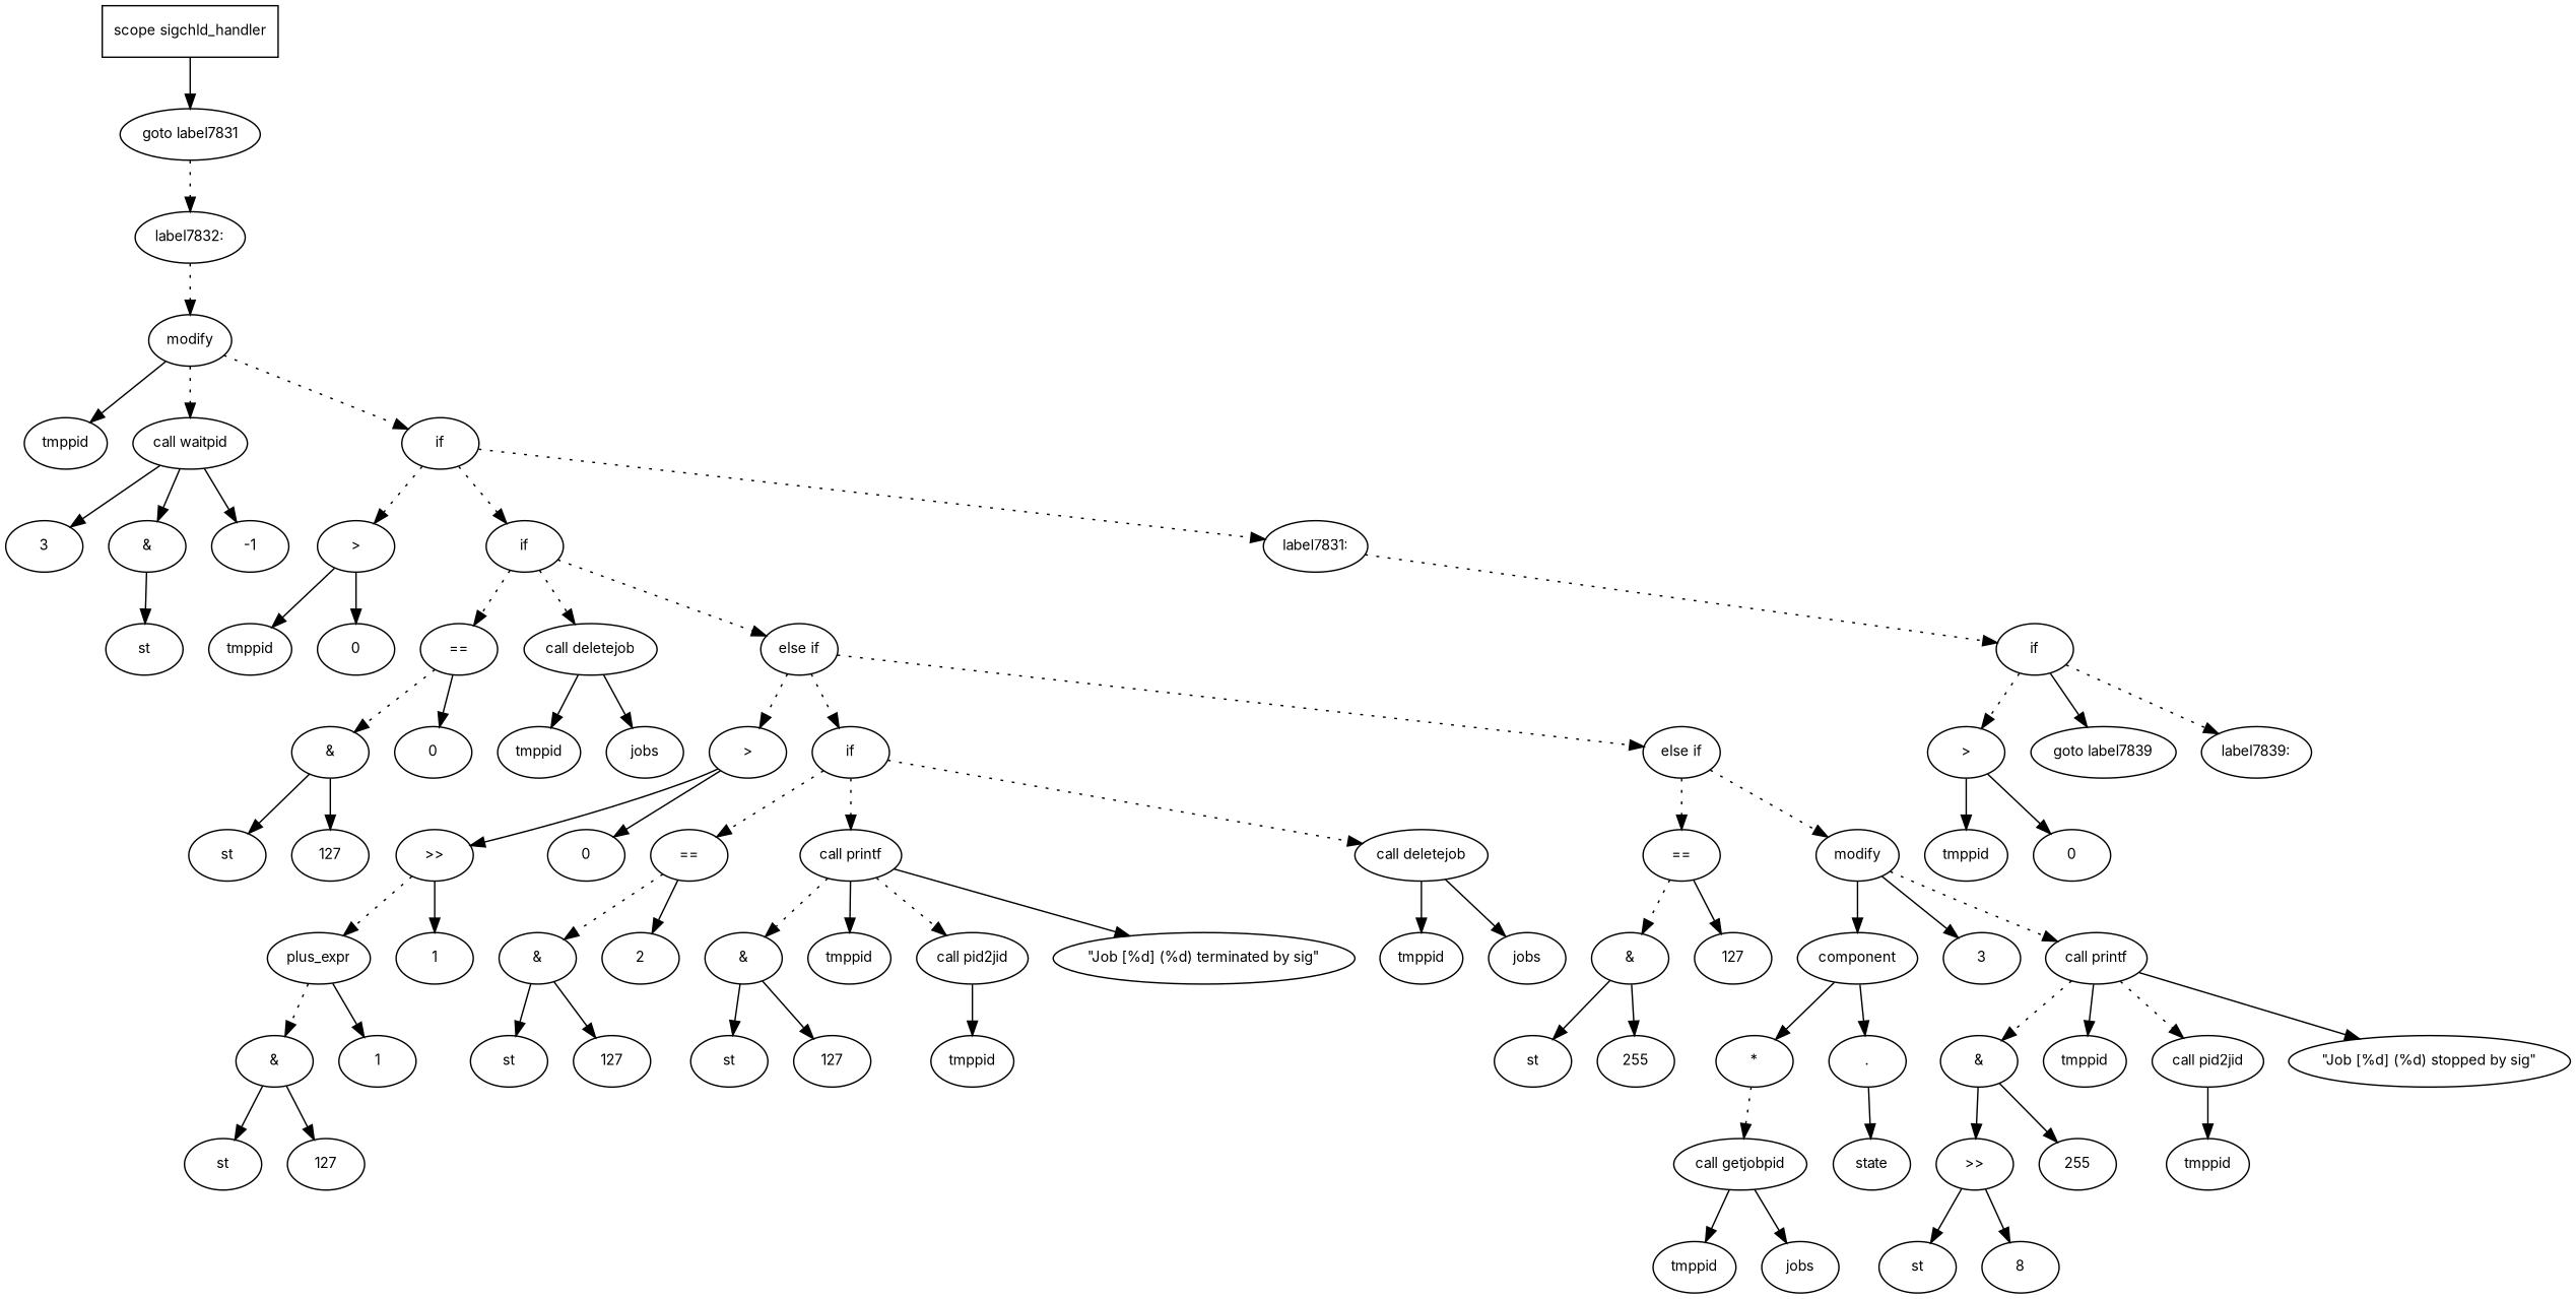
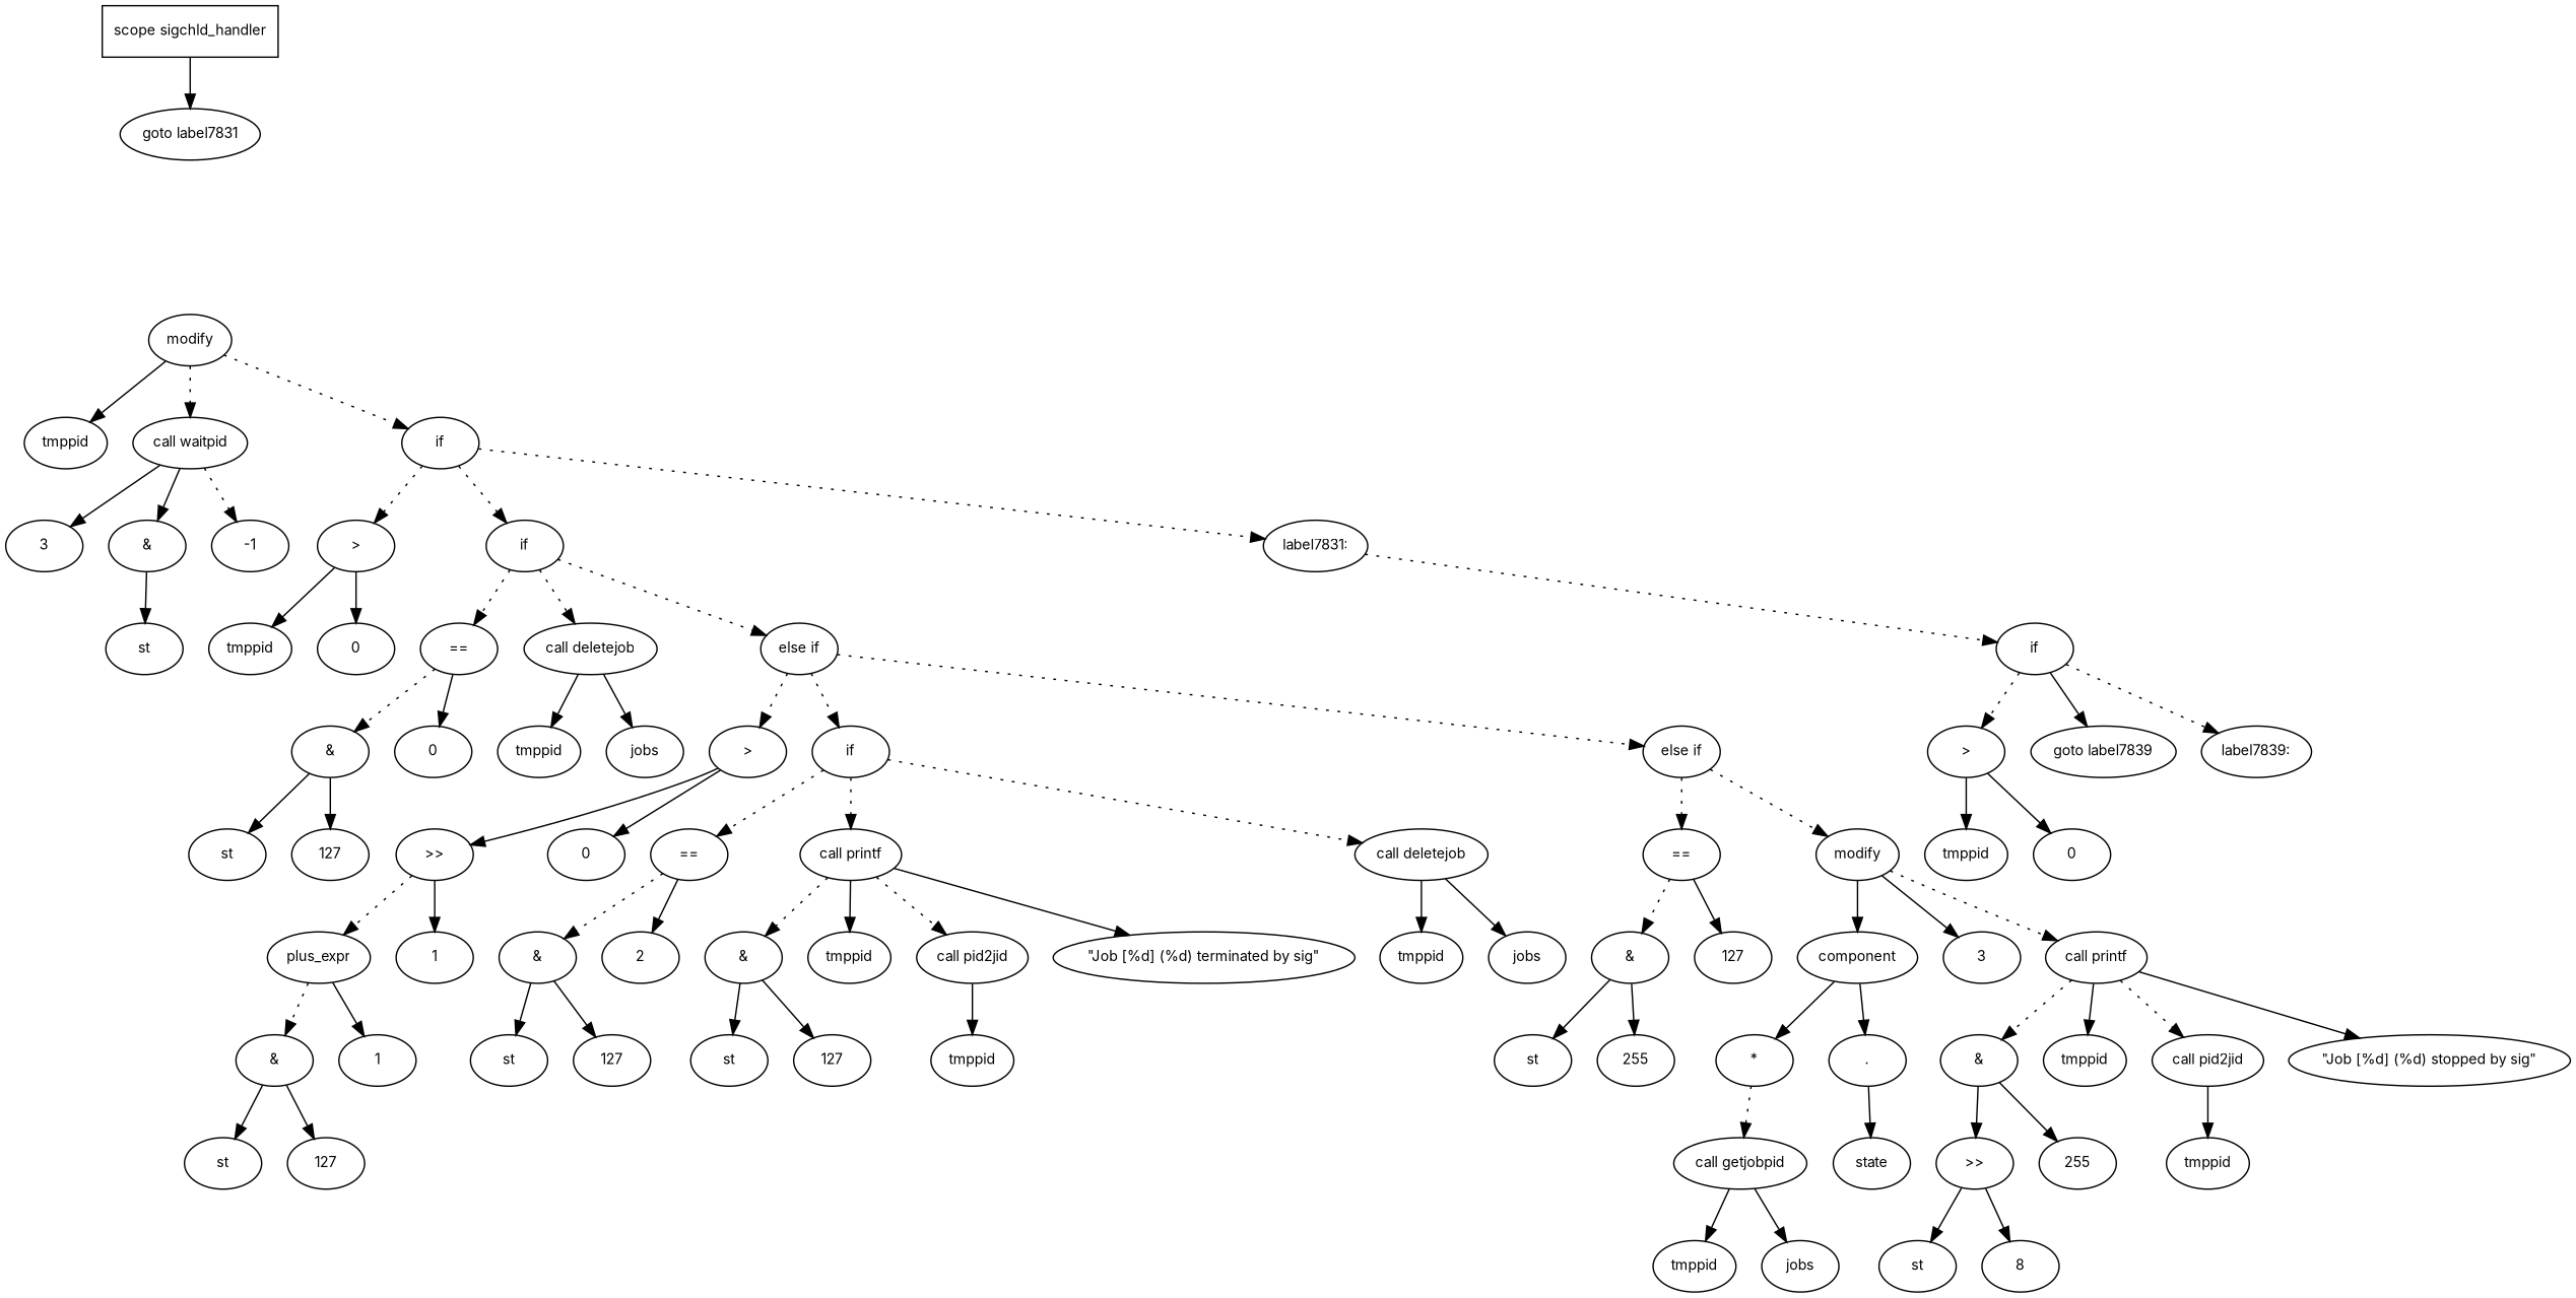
  digraph {
    fontname=Inter
    fontsize=10
    node [fontname=Inter fontsize=10 shape=ellipse]
    edge [fontname=Inter fontsize=10]
    n1 [label="scope sigchld_handler" shape=box]
    n2 [label="goto label7831"]
-   n3 [label="label7832:"]
    n4 [label=modify]
    n5 [label=tmppid]
    n6 [label="call waitpid"]
    n7 [label=if]
    n8 [label=3]
    n9 [label="&"]
    n10 [label=-1]
    n11 [label=">"]
    n12 [label=if]
    n13 [label="label7831:"]
    n14 [label=st]
    n15 [label=tmppid]
    n16 [label=0]
    n17 [label="=="]
    n18 [label="call deletejob"]
    n19 [label="else if"]
    n20 [label=if]
    n21 [label="&"]
    n22 [label=0]
    n23 [label=tmppid]
    n24 [label=jobs]
    n25 [label=">"]
    n26 [label=if]
    n27 [label="else if"]
    n28 [label=st]
    n29 [label=127]
    n30 [label=">>"]
    n31 [label=0]
    n32 [label="=="]
    n33 [label="call printf"]
    n34 [label="call deletejob"]
    n35 [label="=="]
    n36 [label=modify]
    n37 [label=plus_expr]
    n38 [label=1]
    n39 [label="&"]
    n40 [label=1]
    n41 [label=st]
    n42 [label=127]
    n43 [label="&"]
    n44 [label=2]
    n45 [label="&"]
    n46 [label=tmppid]
    n47 [label="call pid2jid"]
    n48 [label="\"Job [%d] (%d) terminated by sig\""]
    n49 [label=tmppid]
    n50 [label=jobs]
    n51 [label=st]
    n52 [label=127]
    n53 [label=st]
    n54 [label=127]
    n55 [label=tmppid]
    n56 [label="&"]
    n57 [label=127]
    n58 [label=component]
    n59 [label=3]
    n60 [label="call printf"]
    n61 [label=st]
    n62 [label=255]
    n63 [label="*"]
    n64 [label="."]
    n65 [label="&"]
    n66 [label=tmppid]
    n67 [label="call pid2jid"]
    n68 [label="\"Job [%d] (%d) stopped by sig\""]
    n69 [label="call getjobpid"]
    n70 [label=state]
    n71 [label=tmppid]
    n72 [label=jobs]
    n73 [label=">>"]
    n74 [label=255]
    n75 [label=tmppid]
    n76 [label=st]
    n77 [label=8]
    n78 [label=">"]
    n79 [label="goto label7839"]
    n80 [label="label7839:"]
    n81 [label=tmppid]
    n82 [label=0]
    n1 -> n2
-   n2 -> n3 [style=dotted]
-   n3 -> n4 [style=dotted]
    n4 -> n5
    n4 -> n6 [style=dotted]
    n4 -> n7 [style=dotted]
    n6 -> n8
    n6 -> n9
-   n6 -> n10
+   n6 -> n10 [style=dotted]
    n7 -> n11 [style=dotted]
    n7 -> n12 [style=dotted]
    n7 -> n13 [style=dotted]
    n9 -> n14
    n11 -> n15
    n11 -> n16
    n12 -> n17 [style=dotted]
    n12 -> n18 [style=dotted]
    n12 -> n19 [style=dotted]
    n13 -> n20 [style=dotted]
    n17 -> n21 [style=dotted]
    n17 -> n22
    n18 -> n23
    n18 -> n24
    n19 -> n25 [style=dotted]
    n19 -> n26 [style=dotted]
    n19 -> n27 [style=dotted]
    n20 -> n78 [style=dotted]
    n20 -> n79
    n20 -> n80 [style=dotted]
    n21 -> n28
    n21 -> n29
    n25 -> n30
    n25 -> n31
    n26 -> n32 [style=dotted]
    n26 -> n33 [style=dotted]
    n26 -> n34 [style=dotted]
    n27 -> n35 [style=dotted]
    n27 -> n36 [style=dotted]
    n30 -> n37 [style=dotted]
    n30 -> n38
    n32 -> n43 [style=dotted]
    n32 -> n44
    n33 -> n45 [style=dotted]
    n33 -> n46
    n33 -> n47 [style=dotted]
    n33 -> n48
    n34 -> n49
    n34 -> n50
    n35 -> n56 [style=dotted]
    n35 -> n57
    n36 -> n58
    n36 -> n59
    n36 -> n60 [style=dotted]
    n37 -> n39 [style=dotted]
    n37 -> n40
    n39 -> n41
    n39 -> n42
    n43 -> n51
    n43 -> n52
    n45 -> n53
    n45 -> n54
    n47 -> n55
    n56 -> n61
    n56 -> n62
    n58 -> n63
    n58 -> n64
    n60 -> n65 [style=dotted]
    n60 -> n66
    n60 -> n67 [style=dotted]
    n60 -> n68
    n63 -> n69 [style=dotted]
    n64 -> n70
    n65 -> n73
    n65 -> n74
    n67 -> n75
    n69 -> n71
    n69 -> n72
    n73 -> n76
    n73 -> n77
    n78 -> n81
    n78 -> n82
  }
